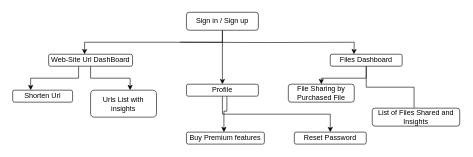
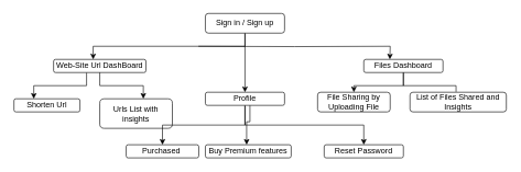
  <mxCell id="0" />
  <mxCell id="1" parent="0" />
  <mxCell id="2" style="edgeStyle=orthogonalEdgeStyle;rounded=0;orthogonalLoop=1;jettySize=auto;html=1;exitX=0.5;exitY=1;exitDx=0;exitDy=0;" edge="1" parent="1" source="5"><mxGeometry relative="1" as="geometry"><mxPoint x="140" y="90" as="targetPoint" /><Array as="points"><mxPoint x="370" y="70" /><mxPoint x="140" y="70" /></Array></mxGeometry></mxCell>
  <mxCell id="3" style="edgeStyle=orthogonalEdgeStyle;rounded=0;orthogonalLoop=1;jettySize=auto;html=1;exitX=0.5;exitY=1;exitDx=0;exitDy=0;" edge="1" parent="1"><mxGeometry relative="1" as="geometry"><mxPoint x="589.48" y="90" as="targetPoint" /><mxPoint x="299.48" y="70" as="sourcePoint" /></mxGeometry></mxCell>
  <mxCell id="4" style="edgeStyle=orthogonalEdgeStyle;rounded=0;orthogonalLoop=1;jettySize=auto;html=1;exitX=0.5;exitY=1;exitDx=0;exitDy=0;entryX=0.5;entryY=0;entryDx=0;entryDy=0;" edge="1" parent="1" source="5" target="19"><mxGeometry relative="1" as="geometry" /></mxCell>
  <mxCell id="5" value="Sign in / Sign up" style="rounded=1;whiteSpace=wrap;html=1;" vertex="1" parent="1"><mxGeometry x="310" y="20" width="120" height="30" as="geometry" /></mxCell>
  <mxCell id="6" style="edgeStyle=orthogonalEdgeStyle;rounded=0;orthogonalLoop=1;jettySize=auto;html=1;" edge="1" parent="1"><mxGeometry relative="1" as="geometry"><mxPoint x="50" y="150" as="targetPoint" /><mxPoint x="130" y="110" as="sourcePoint" /><Array as="points"><mxPoint x="130" y="130" /><mxPoint x="50" y="130" /></Array></mxGeometry></mxCell>
  <mxCell id="7" value="Web-Site Url DashBoard" style="rounded=1;whiteSpace=wrap;html=1;" vertex="1" parent="1"><mxGeometry x="80" y="90" width="140" height="20" as="geometry" /></mxCell>
  <mxCell id="8" style="edgeStyle=orthogonalEdgeStyle;rounded=0;orthogonalLoop=1;jettySize=auto;html=1;" edge="1" parent="1" source="9" target="13"><mxGeometry relative="1" as="geometry" /></mxCell>
  <mxCell id="9" value="Files Dashboard" style="rounded=1;whiteSpace=wrap;html=1;" vertex="1" parent="1"><mxGeometry x="550" y="90" width="120" height="20" as="geometry" /></mxCell>
  <mxCell id="10" value="Shorten Url" style="rounded=1;whiteSpace=wrap;html=1;" vertex="1" parent="1"><mxGeometry x="20" y="150" width="100" height="20" as="geometry" /></mxCell>
  <mxCell id="11" value="Urls List with insights" style="rounded=1;whiteSpace=wrap;html=1;" vertex="1" parent="1"><mxGeometry x="150" y="150" width="110" height="45" as="geometry" /></mxCell>
  <mxCell id="12" style="edgeStyle=orthogonalEdgeStyle;rounded=0;orthogonalLoop=1;jettySize=auto;html=1;entryX=0.6;entryY=0;entryDx=0;entryDy=0;entryPerimeter=0;" edge="1" parent="1" source="7" target="11"><mxGeometry relative="1" as="geometry" /></mxCell>
- <mxCell id="13" value="File Sharing by Purchased File" style="rounded=1;whiteSpace=wrap;html=1;" vertex="1" parent="1"><mxGeometry x="480" y="140" width="110" height="30" as="geometry" /></mxCell>
- <mxCell id="14" value="List of Files Shared and Insights" style="rounded=1;whiteSpace=wrap;html=1;" vertex="1" parent="1"><mxGeometry x="620" y="180" width="146" height="30" as="geometry" /></mxCell>
+ <mxCell id="13" value="File Sharing by Uploading File" style="rounded=1;whiteSpace=wrap;html=1;" vertex="1" parent="1"><mxGeometry x="480" y="140" width="110" height="30" as="geometry" /></mxCell>
+ <mxCell id="14" value="List of Files Shared and Insights" style="rounded=1;whiteSpace=wrap;html=1;" vertex="1" parent="1"><mxGeometry x="620" y="140" width="146" height="30" as="geometry" /></mxCell>
  <mxCell id="15" style="edgeStyle=orthogonalEdgeStyle;rounded=0;orthogonalLoop=1;jettySize=auto;html=1;entryX=0.478;entryY=-0.021;entryDx=0;entryDy=0;entryPerimeter=0;endArrow=none;" edge="1" parent="1" source="9" target="14"><mxGeometry relative="1" as="geometry" /></mxCell>
+ <mxCell id="16" style="edgeStyle=orthogonalEdgeStyle;rounded=0;orthogonalLoop=1;jettySize=auto;html=1;exitX=0.5;exitY=1;exitDx=0;exitDy=0;" edge="1" parent="1" source="19" target="20"><mxGeometry relative="1" as="geometry"><mxPoint x="250" y="250" as="targetPoint" /></mxGeometry></mxCell>
  <mxCell id="17" style="edgeStyle=orthogonalEdgeStyle;rounded=0;orthogonalLoop=1;jettySize=auto;html=1;" edge="1" parent="1"><mxGeometry relative="1" as="geometry"><mxPoint x="372.5" y="220" as="targetPoint" /><mxPoint x="377.5" y="150" as="sourcePoint" /><Array as="points"><mxPoint x="377.5" y="185" /><mxPoint x="372.5" y="185" /></Array></mxGeometry></mxCell>
  <mxCell id="18" style="edgeStyle=orthogonalEdgeStyle;rounded=0;orthogonalLoop=1;jettySize=auto;html=1;exitX=0.5;exitY=1;exitDx=0;exitDy=0;" edge="1" parent="1" source="19" target="22"><mxGeometry relative="1" as="geometry"><mxPoint x="530" y="220" as="targetPoint" /></mxGeometry></mxCell>
  <mxCell id="19" value="Profile" style="rounded=1;whiteSpace=wrap;html=1;" vertex="1" parent="1"><mxGeometry x="310" y="140" width="120" height="20" as="geometry" /></mxCell>
+ <mxCell id="20" value="Purchased&amp;nbsp;" style="rounded=1;whiteSpace=wrap;html=1;" vertex="1" parent="1"><mxGeometry x="190" y="220" width="110" height="20" as="geometry" /></mxCell>
  <mxCell id="21" value="Buy Premium features" style="rounded=1;whiteSpace=wrap;html=1;" vertex="1" parent="1"><mxGeometry x="310" y="220" width="130" height="20" as="geometry" /></mxCell>
  <mxCell id="22" value="Reset Password" style="rounded=1;whiteSpace=wrap;html=1;" vertex="1" parent="1"><mxGeometry x="490" y="220" width="120" height="20" as="geometry" /></mxCell>
